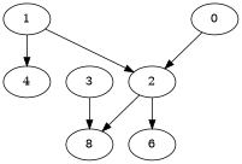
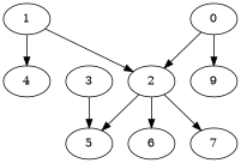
  digraph {
    1
    2
    4
-   5 [label=8]
+   5
    6
+   7
    0
+   9
    3
    1 -> 2 [weight=3]
    1 -> 4 [weight=16]
    2 -> 5 [weight=9]
    2 -> 6 [weight=1]
+   2 -> 7 [weight=2]
    0 -> 2 [weight=8]
+   0 -> 9 [weight=15]
    3 -> 5 [weight=12]
  }
